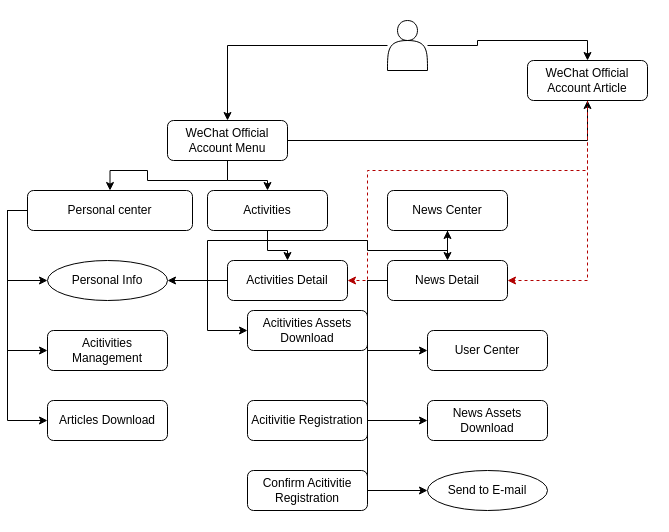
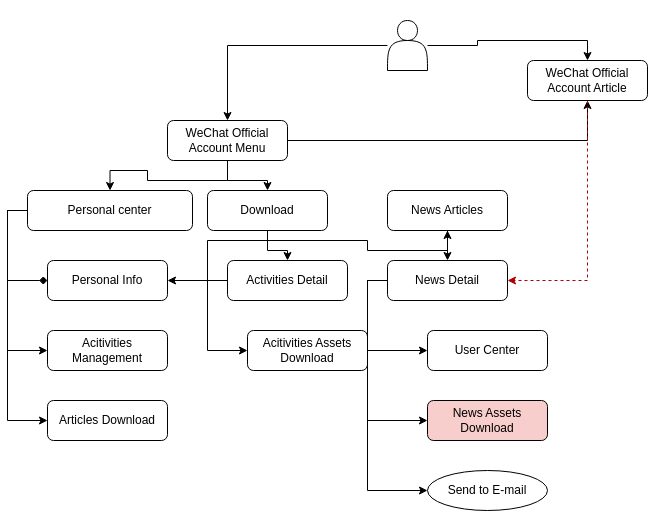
  <mxCell id="0" />
  <mxCell id="1" parent="0" />
  <mxCell id="2" style="edgeStyle=orthogonalEdgeStyle;rounded=0;orthogonalLoop=1;jettySize=auto;html=1;entryX=0.5;entryY=0;entryDx=0;entryDy=0;" edge="1" parent="1" source="4" target="8"><mxGeometry relative="1" as="geometry" /></mxCell>
  <mxCell id="3" style="edgeStyle=orthogonalEdgeStyle;rounded=0;orthogonalLoop=1;jettySize=auto;html=1;entryX=0.5;entryY=0;entryDx=0;entryDy=0;" edge="1" parent="1" source="4" target="11"><mxGeometry relative="1" as="geometry" /></mxCell>
  <mxCell id="4" value="" style="shape=actor;whiteSpace=wrap;html=1;" vertex="1" parent="1"><mxGeometry x="380" width="40" height="50" as="geometry" y="20" /></mxCell>
  <mxCell id="5" value="" style="edgeStyle=orthogonalEdgeStyle;rounded=0;orthogonalLoop=1;jettySize=auto;html=1;" edge="1" parent="1" source="8" target="17"><mxGeometry relative="1" as="geometry" /></mxCell>
  <mxCell id="6" style="edgeStyle=orthogonalEdgeStyle;rounded=0;orthogonalLoop=1;jettySize=auto;html=1;" edge="1" parent="1" source="8" target="15"><mxGeometry relative="1" as="geometry" /></mxCell>
  <mxCell id="7" style="edgeStyle=orthogonalEdgeStyle;rounded=0;orthogonalLoop=1;jettySize=auto;html=1;" edge="1" parent="1" source="8" target="11"><mxGeometry relative="1" as="geometry" /></mxCell>
  <mxCell id="8" value="WeChat Official Account Menu" style="rounded=1;whiteSpace=wrap;html=1;fontSize=12;glass=0;strokeWidth=1;shadow=0;" vertex="1" parent="1"><mxGeometry x="160" y="120" width="120" height="40" as="geometry" /></mxCell>
- <mxCell id="9" style="edgeStyle=orthogonalEdgeStyle;rounded=0;orthogonalLoop=1;jettySize=auto;html=1;exitX=0.5;exitY=1;exitDx=0;exitDy=0;entryX=1;entryY=0.5;entryDx=0;entryDy=0;fillColor=#e51400;strokeColor=#B20000;dashed=1;" edge="1" parent="1" source="11" target="27"><mxGeometry relative="1" as="geometry"><Array as="points"><mxPoint x="580" y="170" /><mxPoint x="360" y="170" /><mxPoint x="360" y="280" /></Array></mxGeometry></mxCell>
  <mxCell id="10" style="edgeStyle=orthogonalEdgeStyle;rounded=0;orthogonalLoop=1;jettySize=auto;html=1;exitX=0.5;exitY=1;exitDx=0;exitDy=0;entryX=1;entryY=0.5;entryDx=0;entryDy=0;dashed=1;fillColor=#e51400;strokeColor=#B20000;" edge="1" parent="1" source="11" target="34"><mxGeometry relative="1" as="geometry" /></mxCell>
  <mxCell id="11" value="WeChat Official Account Article" style="rounded=1;whiteSpace=wrap;html=1;fontSize=12;glass=0;strokeWidth=1;shadow=0;" vertex="1" parent="1"><mxGeometry x="520" y="60" width="120" height="40" as="geometry" /></mxCell>
  <mxCell id="12" style="edgeStyle=orthogonalEdgeStyle;rounded=0;orthogonalLoop=1;jettySize=auto;html=1;exitX=0;exitY=0.5;exitDx=0;exitDy=0;entryX=0;entryY=0.5;entryDx=0;entryDy=0;" edge="1" parent="1" source="15" target="22"><mxGeometry relative="1" as="geometry" /></mxCell>
- <mxCell id="13" style="edgeStyle=orthogonalEdgeStyle;rounded=0;orthogonalLoop=1;jettySize=auto;html=1;exitX=0;exitY=0.5;exitDx=0;exitDy=0;entryX=0;entryY=0.5;entryDx=0;entryDy=0;" edge="1" parent="1" source="15" target="21"><mxGeometry relative="1" as="geometry" /></mxCell>
+ <mxCell id="13" style="edgeStyle=orthogonalEdgeStyle;rounded=0;orthogonalLoop=1;jettySize=auto;html=1;exitX=0;exitY=0.5;exitDx=0;exitDy=0;entryX=0;entryY=0.5;entryDx=0;entryDy=0;endArrow=diamond;" edge="1" parent="1" source="15" target="21"><mxGeometry relative="1" as="geometry" /></mxCell>
  <mxCell id="14" style="edgeStyle=orthogonalEdgeStyle;rounded=0;orthogonalLoop=1;jettySize=auto;html=1;exitX=0;exitY=0.5;exitDx=0;exitDy=0;entryX=0;entryY=0.5;entryDx=0;entryDy=0;" edge="1" parent="1" source="15" target="23"><mxGeometry relative="1" as="geometry" /></mxCell>
  <mxCell id="15" value="Personal center" style="rounded=1;whiteSpace=wrap;html=1;fontSize=12;glass=0;strokeWidth=1;shadow=0;" vertex="1" parent="1"><mxGeometry x="20" y="190" width="165" height="40" as="geometry" /></mxCell>
  <mxCell id="16" style="edgeStyle=orthogonalEdgeStyle;rounded=0;orthogonalLoop=1;jettySize=auto;html=1;exitX=0.5;exitY=1;exitDx=0;exitDy=0;" edge="1" parent="1" source="17" target="27"><mxGeometry relative="1" as="geometry" /></mxCell>
- <mxCell id="17" value="Activities" style="rounded=1;whiteSpace=wrap;html=1;fontSize=12;glass=0;strokeWidth=1;shadow=0;" vertex="1" parent="1"><mxGeometry x="200" y="190" width="120" height="40" as="geometry" /></mxCell>
+ <mxCell id="17" value="Download" style="rounded=1;whiteSpace=wrap;html=1;fontSize=12;glass=0;strokeWidth=1;shadow=0;" vertex="1" parent="1"><mxGeometry x="200" y="190" width="120" height="40" as="geometry" /></mxCell>
  <mxCell id="18" style="edgeStyle=orthogonalEdgeStyle;rounded=0;orthogonalLoop=1;jettySize=auto;html=1;exitX=0.5;exitY=1;exitDx=0;exitDy=0;" edge="1" parent="1" source="19" target="34"><mxGeometry relative="1" as="geometry" /></mxCell>
- <mxCell id="19" value="News Center" style="rounded=1;whiteSpace=wrap;html=1;fontSize=12;glass=0;strokeWidth=1;shadow=0;" vertex="1" parent="1"><mxGeometry x="380" y="190" width="120" height="40" as="geometry" /></mxCell>
+ <mxCell id="19" value="News Articles" style="rounded=1;whiteSpace=wrap;html=1;fontSize=12;glass=0;strokeWidth=1;shadow=0;" vertex="1" parent="1"><mxGeometry x="380" y="190" width="120" height="40" as="geometry" /></mxCell>
  <mxCell id="20" style="edgeStyle=orthogonalEdgeStyle;rounded=0;orthogonalLoop=1;jettySize=auto;html=1;exitX=0.5;exitY=1;exitDx=0;exitDy=0;" edge="1" parent="1" source="19" target="19"><mxGeometry relative="1" as="geometry" /></mxCell>
- <mxCell id="21" value="Personal Info" style="ellipse;whiteSpace=wrap;html=1;fontSize=12;glass=0;strokeWidth=1;shadow=0;" vertex="1" parent="1"><mxGeometry x="40" y="260" width="120" height="40" as="geometry" /></mxCell>
+ <mxCell id="21" value="Personal Info" style="rounded=1;whiteSpace=wrap;html=1;fontSize=12;glass=0;strokeWidth=1;shadow=0;" vertex="1" parent="1"><mxGeometry x="40" y="260" width="120" height="40" as="geometry" /></mxCell>
  <mxCell id="22" value="Acitivities Management" style="rounded=1;whiteSpace=wrap;html=1;fontSize=12;glass=0;strokeWidth=1;shadow=0;" vertex="1" parent="1"><mxGeometry x="40" y="330" width="120" height="40" as="geometry" /></mxCell>
  <mxCell id="23" value="Articles Download" style="rounded=1;whiteSpace=wrap;html=1;fontSize=12;glass=0;strokeWidth=1;shadow=0;" vertex="1" parent="1"><mxGeometry x="40" y="400" width="120" height="40" as="geometry" /></mxCell>
  <mxCell id="24" style="edgeStyle=orthogonalEdgeStyle;rounded=0;orthogonalLoop=1;jettySize=auto;html=1;exitX=0;exitY=0.5;exitDx=0;exitDy=0;entryX=0;entryY=0.5;entryDx=0;entryDy=0;" edge="1" parent="1" source="27" target="28"><mxGeometry relative="1" as="geometry" /></mxCell>
  <mxCell id="25" style="edgeStyle=orthogonalEdgeStyle;rounded=0;orthogonalLoop=1;jettySize=auto;html=1;exitX=0;exitY=0.5;exitDx=0;exitDy=0;" edge="1" parent="1" source="27" target="21"><mxGeometry relative="1" as="geometry" /></mxCell>
  <mxCell id="26" style="edgeStyle=orthogonalEdgeStyle;rounded=0;orthogonalLoop=1;jettySize=auto;html=1;exitX=0;exitY=0.5;exitDx=0;exitDy=0;" edge="1" parent="1" source="27" target="19"><mxGeometry relative="1" as="geometry" /></mxCell>
  <mxCell id="27" value="Activities Detail" style="rounded=1;whiteSpace=wrap;html=1;fontSize=12;glass=0;strokeWidth=1;shadow=0;" vertex="1" parent="1"><mxGeometry x="220" y="260" width="120" height="40" as="geometry" /></mxCell>
- <mxCell id="28" value="Acitivities Assets Download" style="rounded=1;whiteSpace=wrap;html=1;fontSize=12;glass=0;strokeWidth=1;shadow=0;" vertex="1" parent="1"><mxGeometry x="240" y="310" width="120" height="40" as="geometry" /></mxCell>
- <mxCell id="29" value="Acitivitie Registration" style="rounded=1;whiteSpace=wrap;html=1;fontSize=12;glass=0;strokeWidth=1;shadow=0;" vertex="1" parent="1"><mxGeometry x="240" y="400" width="120" height="40" as="geometry" /></mxCell>
- <mxCell id="30" value="Confirm Acitivitie Registration" style="rounded=1;whiteSpace=wrap;html=1;fontSize=12;glass=0;strokeWidth=1;shadow=0;" vertex="1" parent="1"><mxGeometry x="240" y="470" width="120" height="40" as="geometry" /></mxCell>
+ <mxCell id="28" value="Acitivities Assets Download" style="rounded=1;whiteSpace=wrap;html=1;fontSize=12;glass=0;strokeWidth=1;shadow=0;" vertex="1" parent="1"><mxGeometry x="240" y="330" width="120" height="40" as="geometry" /></mxCell>
  <mxCell id="31" style="edgeStyle=orthogonalEdgeStyle;rounded=0;orthogonalLoop=1;jettySize=auto;html=1;exitX=0;exitY=0.5;exitDx=0;exitDy=0;entryX=0;entryY=0.5;entryDx=0;entryDy=0;" edge="1" parent="1" source="34" target="35"><mxGeometry relative="1" as="geometry" /></mxCell>
  <mxCell id="32" style="edgeStyle=orthogonalEdgeStyle;rounded=0;orthogonalLoop=1;jettySize=auto;html=1;exitX=0;exitY=0.5;exitDx=0;exitDy=0;entryX=0;entryY=0.5;entryDx=0;entryDy=0;" edge="1" parent="1" source="34" target="36"><mxGeometry relative="1" as="geometry" /></mxCell>
  <mxCell id="33" style="edgeStyle=orthogonalEdgeStyle;rounded=0;orthogonalLoop=1;jettySize=auto;html=1;exitX=0;exitY=0.5;exitDx=0;exitDy=0;entryX=0;entryY=0.5;entryDx=0;entryDy=0;" edge="1" parent="1" source="34" target="37"><mxGeometry relative="1" as="geometry" /></mxCell>
  <mxCell id="34" value="News Detail" style="rounded=1;whiteSpace=wrap;html=1;fontSize=12;glass=0;strokeWidth=1;shadow=0;" vertex="1" parent="1"><mxGeometry x="380" y="260" width="120" height="40" as="geometry" /></mxCell>
  <mxCell id="35" value="User Center" style="rounded=1;whiteSpace=wrap;html=1;fontSize=12;glass=0;strokeWidth=1;shadow=0;" vertex="1" parent="1"><mxGeometry x="420" y="330" width="120" height="40" as="geometry" /></mxCell>
- <mxCell id="36" value="News Assets Download" style="rounded=1;whiteSpace=wrap;html=1;fontSize=12;glass=0;strokeWidth=1;shadow=0;" vertex="1" parent="1"><mxGeometry x="420" y="400" width="120" height="40" as="geometry" /></mxCell>
+ <mxCell id="36" value="News Assets Download" style="rounded=1;whiteSpace=wrap;html=1;fontSize=12;glass=0;strokeWidth=1;shadow=0;fillColor=#f8cecc;" vertex="1" parent="1"><mxGeometry x="420" y="400" width="120" height="40" as="geometry" /></mxCell>
  <mxCell id="37" value="Send to E-mail" style="ellipse;whiteSpace=wrap;html=1;fontSize=12;glass=0;strokeWidth=1;shadow=0;" vertex="1" parent="1"><mxGeometry x="420" y="470" width="120" height="40" as="geometry" /></mxCell>
